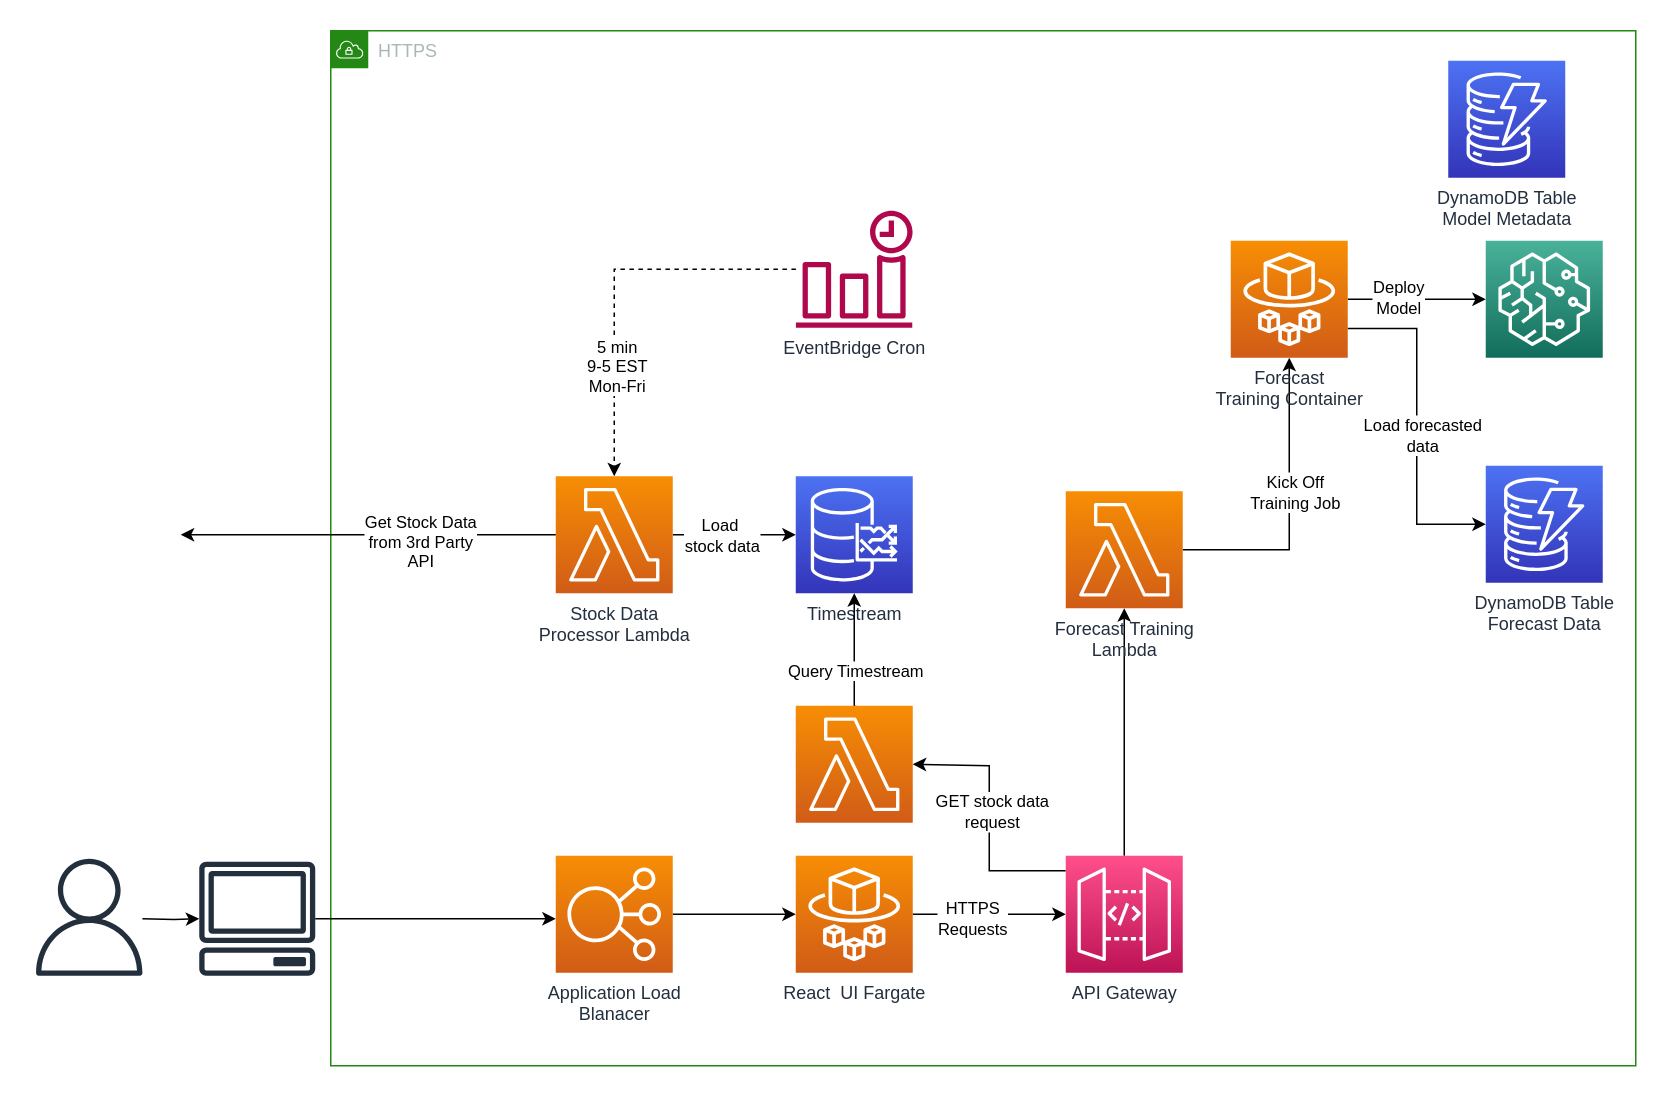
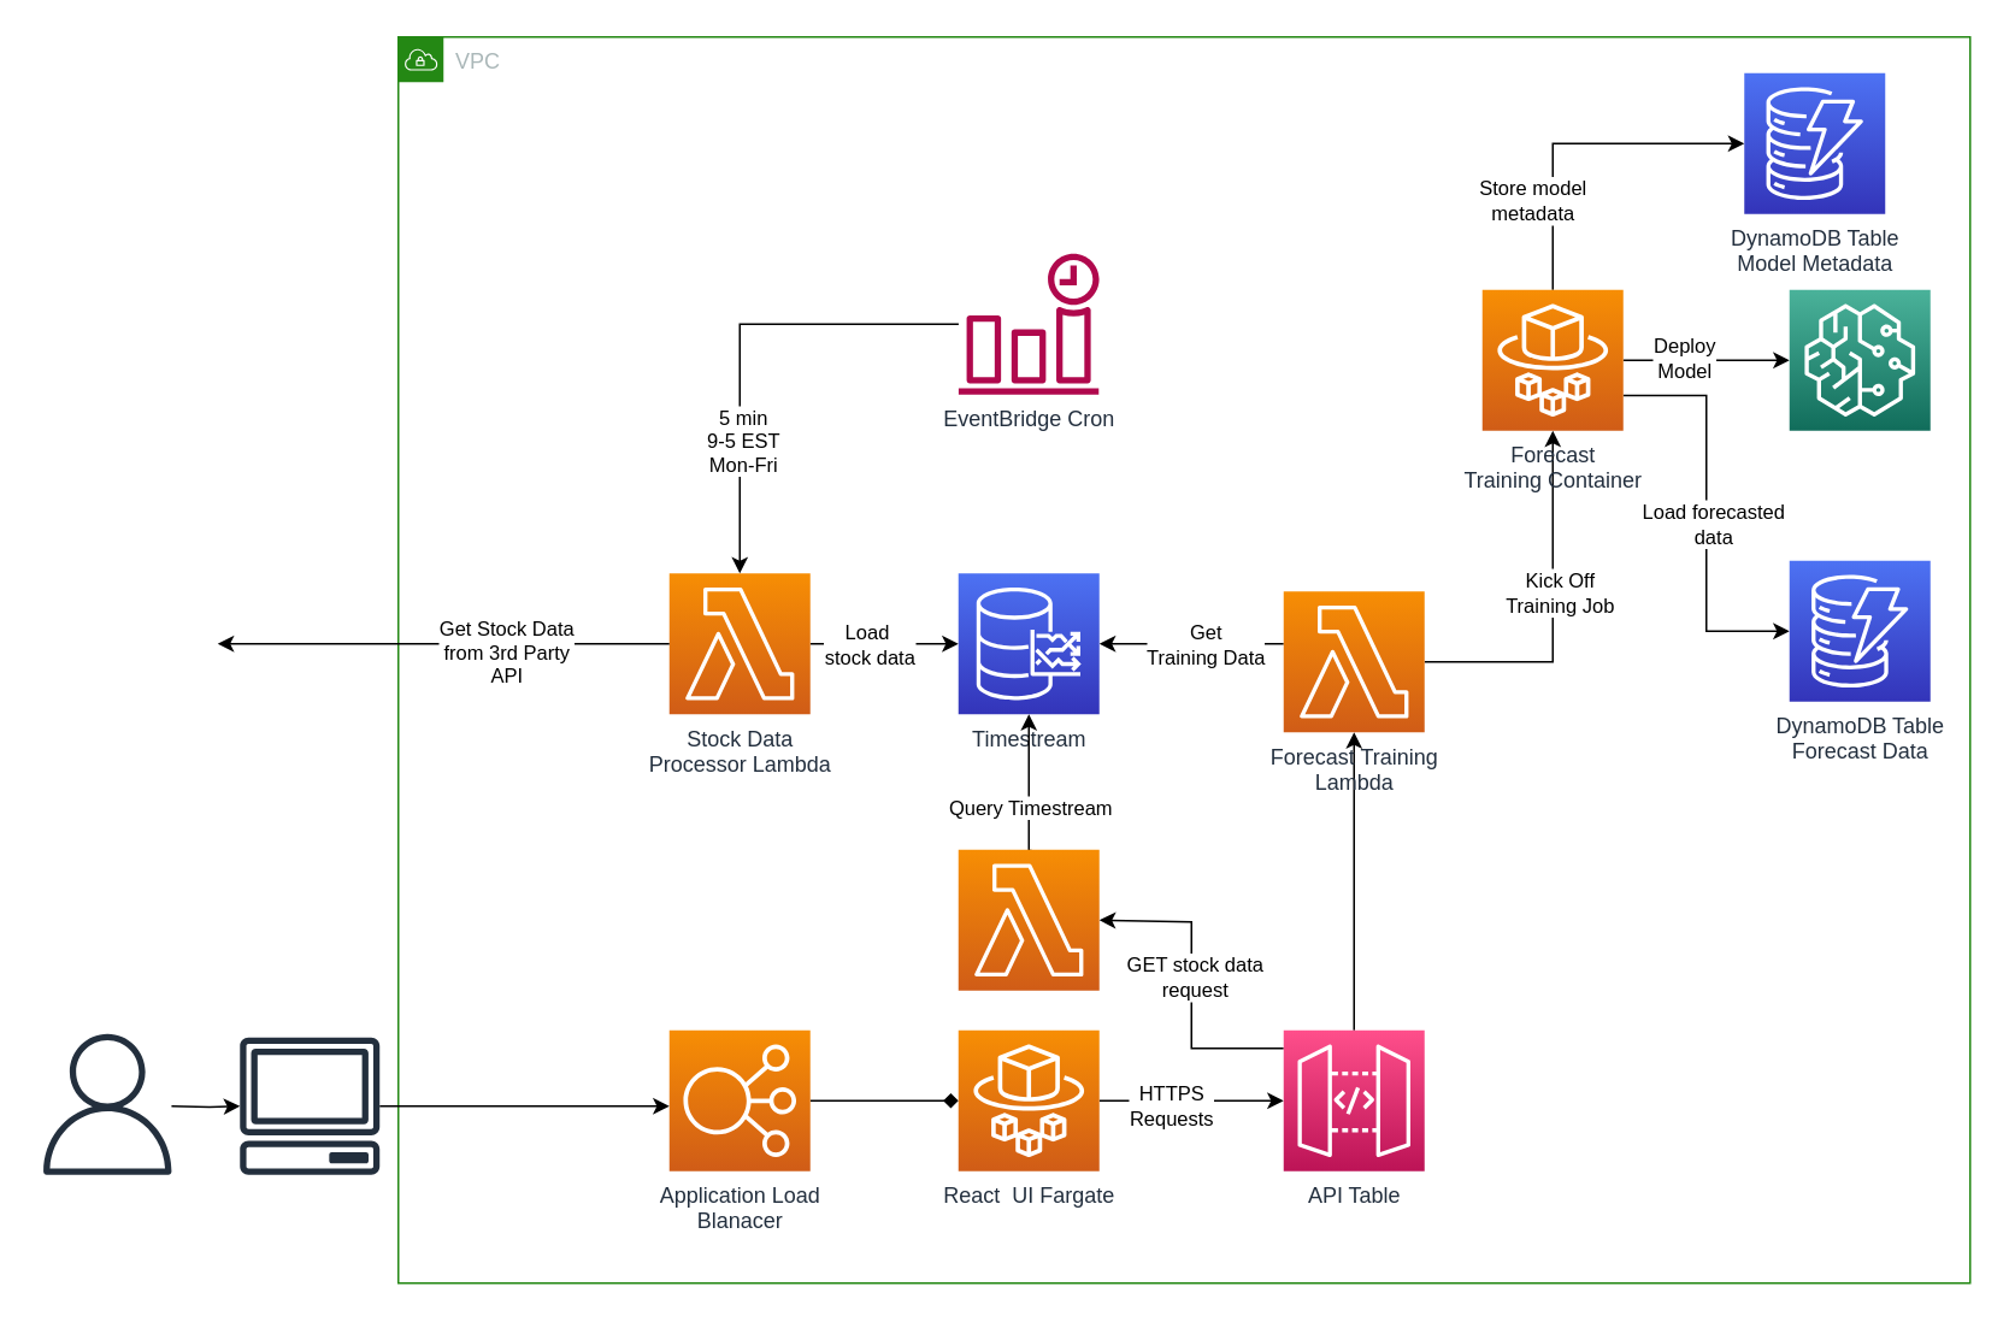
  <mxCell id="0" />
  <mxCell id="1" parent="0" />
- <mxCell id="2" value="HTTPS" style="points=[[0,0],[0.25,0],[0.5,0],[0.75,0],[1,0],[1,0.25],[1,0.5],[1,0.75],[1,1],[0.75,1],[0.5,1],[0.25,1],[0,1],[0,0.75],[0,0.5],[0,0.25]];outlineConnect=0;gradientColor=none;html=1;whiteSpace=wrap;fontSize=12;fontStyle=0;container=1;pointerEvents=0;collapsible=0;recursiveResize=0;shape=mxgraph.aws4.group;grIcon=mxgraph.aws4.group_vpc;strokeColor=#248814;fillColor=none;verticalAlign=top;align=left;spacingLeft=30;fontColor=#AAB7B8;dashed=0;" vertex="1" parent="1"><mxGeometry x="220" y="20" width="870" height="690" as="geometry" /></mxCell>
+ <mxCell id="2" value="VPC" style="points=[[0,0],[0.25,0],[0.5,0],[0.75,0],[1,0],[1,0.25],[1,0.5],[1,0.75],[1,1],[0.75,1],[0.5,1],[0.25,1],[0,1],[0,0.75],[0,0.5],[0,0.25]];outlineConnect=0;gradientColor=none;html=1;whiteSpace=wrap;fontSize=12;fontStyle=0;container=1;pointerEvents=0;collapsible=0;recursiveResize=0;shape=mxgraph.aws4.group;grIcon=mxgraph.aws4.group_vpc;strokeColor=#248814;fillColor=none;verticalAlign=top;align=left;spacingLeft=30;fontColor=#AAB7B8;dashed=0;" vertex="1" parent="1"><mxGeometry x="220" y="20" width="870" height="690" as="geometry" /></mxCell>
  <mxCell id="3" style="edgeStyle=orthogonalEdgeStyle;rounded=0;orthogonalLoop=1;jettySize=auto;html=1;entryX=0;entryY=0.5;entryDx=0;entryDy=0;entryPerimeter=0;" edge="1" parent="2" source="5" target="9"><mxGeometry relative="1" as="geometry" /></mxCell>
  <mxCell id="4" value="HTTPS&lt;br&gt;Requests" style="edgeLabel;html=1;align=center;verticalAlign=middle;resizable=0;points=[];" vertex="1" connectable="0" parent="3"><mxGeometry x="-0.235" y="-2" relative="1" as="geometry"><mxPoint as="offset" /></mxGeometry></mxCell>
  <mxCell id="5" value="React&amp;nbsp; UI Fargate" style="sketch=0;points=[[0,0,0],[0.25,0,0],[0.5,0,0],[0.75,0,0],[1,0,0],[0,1,0],[0.25,1,0],[0.5,1,0],[0.75,1,0],[1,1,0],[0,0.25,0],[0,0.5,0],[0,0.75,0],[1,0.25,0],[1,0.5,0],[1,0.75,0]];outlineConnect=0;fontColor=#232F3E;gradientColor=#F78E04;gradientDirection=north;fillColor=#D05C17;strokeColor=#ffffff;dashed=0;verticalLabelPosition=bottom;verticalAlign=top;align=center;html=1;fontSize=12;fontStyle=0;aspect=fixed;shape=mxgraph.aws4.resourceIcon;resIcon=mxgraph.aws4.fargate;" vertex="1" parent="2"><mxGeometry x="310" y="550" width="78" height="78" as="geometry" /></mxCell>
  <mxCell id="6" style="edgeStyle=orthogonalEdgeStyle;rounded=0;orthogonalLoop=1;jettySize=auto;html=1;" edge="1" parent="2" source="9" target="14"><mxGeometry relative="1" as="geometry" /></mxCell>
  <mxCell id="7" style="edgeStyle=orthogonalEdgeStyle;rounded=0;orthogonalLoop=1;jettySize=auto;html=1;entryX=1;entryY=0.5;entryDx=0;entryDy=0;entryPerimeter=0;" edge="1" parent="2" source="9" target="35"><mxGeometry relative="1" as="geometry"><Array as="points"><mxPoint x="439" y="560" /><mxPoint x="439" y="490" /></Array></mxGeometry></mxCell>
  <mxCell id="8" value="GET stock data&lt;br&gt;request" style="edgeLabel;html=1;align=center;verticalAlign=middle;resizable=0;points=[];" vertex="1" connectable="0" parent="7"><mxGeometry x="0.171" y="1" relative="1" as="geometry"><mxPoint x="2" y="10" as="offset" /></mxGeometry></mxCell>
- <mxCell id="9" value="API Gateway" style="sketch=0;points=[[0,0,0],[0.25,0,0],[0.5,0,0],[0.75,0,0],[1,0,0],[0,1,0],[0.25,1,0],[0.5,1,0],[0.75,1,0],[1,1,0],[0,0.25,0],[0,0.5,0],[0,0.75,0],[1,0.25,0],[1,0.5,0],[1,0.75,0]];outlineConnect=0;fontColor=#232F3E;gradientColor=#FF4F8B;gradientDirection=north;fillColor=#BC1356;strokeColor=#ffffff;dashed=0;verticalLabelPosition=bottom;verticalAlign=top;align=center;html=1;fontSize=12;fontStyle=0;aspect=fixed;shape=mxgraph.aws4.resourceIcon;resIcon=mxgraph.aws4.api_gateway;" vertex="1" parent="2"><mxGeometry x="490" y="550" width="78" height="78" as="geometry" /></mxCell>
+ <mxCell id="9" value="API Table" style="sketch=0;points=[[0,0,0],[0.25,0,0],[0.5,0,0],[0.75,0,0],[1,0,0],[0,1,0],[0.25,1,0],[0.5,1,0],[0.75,1,0],[1,1,0],[0,0.25,0],[0,0.5,0],[0,0.75,0],[1,0.25,0],[1,0.5,0],[1,0.75,0]];outlineConnect=0;fontColor=#232F3E;gradientColor=#FF4F8B;gradientDirection=north;fillColor=#BC1356;strokeColor=#ffffff;dashed=0;verticalLabelPosition=bottom;verticalAlign=top;align=center;html=1;fontSize=12;fontStyle=0;aspect=fixed;shape=mxgraph.aws4.resourceIcon;resIcon=mxgraph.aws4.api_gateway;" vertex="1" parent="2"><mxGeometry x="490" y="550" width="78" height="78" as="geometry" /></mxCell>
  <mxCell id="10" style="edgeStyle=orthogonalEdgeStyle;rounded=0;orthogonalLoop=1;jettySize=auto;html=1;entryX=0.5;entryY=1;entryDx=0;entryDy=0;entryPerimeter=0;" edge="1" parent="2" source="14" target="30"><mxGeometry relative="1" as="geometry"><mxPoint x="639" y="270" as="targetPoint" /></mxGeometry></mxCell>
  <mxCell id="11" value="Kick Off&lt;br&gt;Training Job" style="edgeLabel;html=1;align=center;verticalAlign=middle;resizable=0;points=[];" vertex="1" connectable="0" parent="10"><mxGeometry x="-0.437" y="-4" relative="1" as="geometry"><mxPoint x="18" y="-43" as="offset" /></mxGeometry></mxCell>
+ <mxCell id="12" style="edgeStyle=orthogonalEdgeStyle;rounded=0;orthogonalLoop=1;jettySize=auto;html=1;entryX=1;entryY=0.5;entryDx=0;entryDy=0;entryPerimeter=0;" edge="1" parent="2" source="14" target="17"><mxGeometry relative="1" as="geometry"><Array as="points"><mxPoint x="450" y="336" /><mxPoint x="450" y="336" /></Array></mxGeometry></mxCell>
+ <mxCell id="13" value="Get&lt;br&gt;Training Data" style="edgeLabel;html=1;align=center;verticalAlign=middle;resizable=0;points=[];" vertex="1" connectable="0" parent="12"><mxGeometry x="-0.239" y="1" relative="1" as="geometry"><mxPoint x="-5" y="-1" as="offset" /></mxGeometry></mxCell>
  <mxCell id="14" value="Forecast Training&lt;br&gt;Lambda" style="sketch=0;points=[[0,0,0],[0.25,0,0],[0.5,0,0],[0.75,0,0],[1,0,0],[0,1,0],[0.25,1,0],[0.5,1,0],[0.75,1,0],[1,1,0],[0,0.25,0],[0,0.5,0],[0,0.75,0],[1,0.25,0],[1,0.5,0],[1,0.75,0]];outlineConnect=0;fontColor=#232F3E;gradientColor=#F78E04;gradientDirection=north;fillColor=#D05C17;strokeColor=#ffffff;dashed=0;verticalLabelPosition=bottom;verticalAlign=top;align=center;html=1;fontSize=12;fontStyle=0;aspect=fixed;shape=mxgraph.aws4.resourceIcon;resIcon=mxgraph.aws4.lambda;" vertex="1" parent="2"><mxGeometry x="490" y="307" width="78" height="78" as="geometry" /></mxCell>
- <mxCell id="15" style="edgeStyle=orthogonalEdgeStyle;rounded=0;orthogonalLoop=1;jettySize=auto;html=1;entryX=0;entryY=0.5;entryDx=0;entryDy=0;entryPerimeter=0;" edge="1" parent="2" source="16" target="5"><mxGeometry relative="1" as="geometry" /></mxCell>
+ <mxCell id="15" style="edgeStyle=orthogonalEdgeStyle;rounded=0;orthogonalLoop=1;jettySize=auto;html=1;entryX=0;entryY=0.5;entryDx=0;entryDy=0;entryPerimeter=0;endArrow=diamond;" edge="1" parent="2" source="16" target="5"><mxGeometry relative="1" as="geometry" /></mxCell>
  <mxCell id="16" value="Application Load&lt;br&gt;Blanacer" style="sketch=0;points=[[0,0,0],[0.25,0,0],[0.5,0,0],[0.75,0,0],[1,0,0],[0,1,0],[0.25,1,0],[0.5,1,0],[0.75,1,0],[1,1,0],[0,0.25,0],[0,0.5,0],[0,0.75,0],[1,0.25,0],[1,0.5,0],[1,0.75,0]];outlineConnect=0;fontColor=#232F3E;gradientColor=#F78E04;gradientDirection=north;fillColor=#D05C17;strokeColor=#ffffff;dashed=0;verticalLabelPosition=bottom;verticalAlign=top;align=center;html=1;fontSize=12;fontStyle=0;aspect=fixed;shape=mxgraph.aws4.resourceIcon;resIcon=mxgraph.aws4.elastic_load_balancing;" vertex="1" parent="2"><mxGeometry x="150" y="550" width="78" height="78" as="geometry" /></mxCell>
  <mxCell id="17" value="Timestream" style="sketch=0;points=[[0,0,0],[0.25,0,0],[0.5,0,0],[0.75,0,0],[1,0,0],[0,1,0],[0.25,1,0],[0.5,1,0],[0.75,1,0],[1,1,0],[0,0.25,0],[0,0.5,0],[0,0.75,0],[1,0.25,0],[1,0.5,0],[1,0.75,0]];outlineConnect=0;fontColor=#232F3E;gradientColor=#4D72F3;gradientDirection=north;fillColor=#3334B9;strokeColor=#ffffff;dashed=0;verticalLabelPosition=bottom;verticalAlign=top;align=center;html=1;fontSize=12;fontStyle=0;aspect=fixed;shape=mxgraph.aws4.resourceIcon;resIcon=mxgraph.aws4.timestream;" vertex="1" parent="2"><mxGeometry x="310" y="297" width="78" height="78" as="geometry" /></mxCell>
  <mxCell id="18" style="edgeStyle=orthogonalEdgeStyle;rounded=0;orthogonalLoop=1;jettySize=auto;html=1;" edge="1" parent="2" source="20" target="17"><mxGeometry relative="1" as="geometry" /></mxCell>
  <mxCell id="19" value="Load&amp;nbsp; &lt;br&gt;stock data" style="edgeLabel;html=1;align=center;verticalAlign=middle;resizable=0;points=[];" vertex="1" connectable="0" parent="18"><mxGeometry x="0.253" y="-1" relative="1" as="geometry"><mxPoint x="-19" y="-1" as="offset" /></mxGeometry></mxCell>
  <mxCell id="20" value="Stock Data&lt;br&gt;Processor Lambda" style="sketch=0;points=[[0,0,0],[0.25,0,0],[0.5,0,0],[0.75,0,0],[1,0,0],[0,1,0],[0.25,1,0],[0.5,1,0],[0.75,1,0],[1,1,0],[0,0.25,0],[0,0.5,0],[0,0.75,0],[1,0.25,0],[1,0.5,0],[1,0.75,0]];outlineConnect=0;fontColor=#232F3E;gradientColor=#F78E04;gradientDirection=north;fillColor=#D05C17;strokeColor=#ffffff;dashed=0;verticalLabelPosition=bottom;verticalAlign=top;align=center;html=1;fontSize=12;fontStyle=0;aspect=fixed;shape=mxgraph.aws4.resourceIcon;resIcon=mxgraph.aws4.lambda;" vertex="1" parent="2"><mxGeometry x="150" y="297" width="78" height="78" as="geometry" /></mxCell>
- <mxCell id="21" style="edgeStyle=orthogonalEdgeStyle;rounded=0;orthogonalLoop=1;jettySize=auto;html=1;entryX=0.5;entryY=0;entryDx=0;entryDy=0;entryPerimeter=0;dashed=1;" edge="1" parent="2" source="23" target="20"><mxGeometry relative="1" as="geometry" /></mxCell>
+ <mxCell id="21" style="edgeStyle=orthogonalEdgeStyle;rounded=0;orthogonalLoop=1;jettySize=auto;html=1;entryX=0.5;entryY=0;entryDx=0;entryDy=0;entryPerimeter=0;" edge="1" parent="2" source="23" target="20"><mxGeometry relative="1" as="geometry" /></mxCell>
  <mxCell id="22" value="5 min&lt;br&gt;9-5 EST&lt;br&gt;Mon-Fri" style="edgeLabel;html=1;align=center;verticalAlign=middle;resizable=0;points=[];" vertex="1" connectable="0" parent="21"><mxGeometry x="0.075" y="4" relative="1" as="geometry"><mxPoint x="-3" y="47" as="offset" /></mxGeometry></mxCell>
  <mxCell id="23" value="EventBridge Cron" style="sketch=0;outlineConnect=0;fontColor=#232F3E;gradientColor=none;fillColor=#B0084D;strokeColor=none;dashed=0;verticalLabelPosition=bottom;verticalAlign=top;align=center;html=1;fontSize=12;fontStyle=0;aspect=fixed;pointerEvents=1;shape=mxgraph.aws4.event_time_based;" vertex="1" parent="2"><mxGeometry x="310" y="120" width="78" height="78" as="geometry" /></mxCell>
  <mxCell id="24" style="edgeStyle=orthogonalEdgeStyle;rounded=0;orthogonalLoop=1;jettySize=auto;html=1;entryX=0;entryY=0.5;entryDx=0;entryDy=0;entryPerimeter=0;" edge="1" parent="2" source="30" target="31"><mxGeometry relative="1" as="geometry" /></mxCell>
  <mxCell id="25" value="Deploy&lt;br&gt;Model" style="edgeLabel;html=1;align=center;verticalAlign=middle;resizable=0;points=[];" vertex="1" connectable="0" parent="24"><mxGeometry x="-0.283" y="2" relative="1" as="geometry"><mxPoint as="offset" /></mxGeometry></mxCell>
+ <mxCell id="26" style="edgeStyle=orthogonalEdgeStyle;rounded=0;orthogonalLoop=1;jettySize=auto;html=1;entryX=0;entryY=0.5;entryDx=0;entryDy=0;entryPerimeter=0;" edge="1" parent="2" source="30" target="36"><mxGeometry relative="1" as="geometry"><Array as="points"><mxPoint x="639" y="59" /></Array></mxGeometry></mxCell>
+ <mxCell id="27" value="Store model&lt;br&gt;metadata" style="edgeLabel;html=1;align=center;verticalAlign=middle;resizable=0;points=[];" vertex="1" connectable="0" parent="26"><mxGeometry x="-0.009" relative="1" as="geometry"><mxPoint x="-24" y="31" as="offset" /></mxGeometry></mxCell>
  <mxCell id="28" style="edgeStyle=orthogonalEdgeStyle;rounded=0;orthogonalLoop=1;jettySize=auto;html=1;exitX=1;exitY=0.75;exitDx=0;exitDy=0;exitPerimeter=0;entryX=0;entryY=0.5;entryDx=0;entryDy=0;entryPerimeter=0;" edge="1" parent="2" source="30" target="32"><mxGeometry relative="1" as="geometry" /></mxCell>
  <mxCell id="29" value="Load forecasted &lt;br&gt;data" style="edgeLabel;html=1;align=center;verticalAlign=middle;resizable=0;points=[];" vertex="1" connectable="0" parent="28"><mxGeometry x="-0.169" y="3" relative="1" as="geometry"><mxPoint y="25" as="offset" /></mxGeometry></mxCell>
  <mxCell id="30" value="Forecast&lt;br&gt;Training Container" style="sketch=0;points=[[0,0,0],[0.25,0,0],[0.5,0,0],[0.75,0,0],[1,0,0],[0,1,0],[0.25,1,0],[0.5,1,0],[0.75,1,0],[1,1,0],[0,0.25,0],[0,0.5,0],[0,0.75,0],[1,0.25,0],[1,0.5,0],[1,0.75,0]];outlineConnect=0;fontColor=#232F3E;gradientColor=#F78E04;gradientDirection=north;fillColor=#D05C17;strokeColor=#ffffff;dashed=0;verticalLabelPosition=bottom;verticalAlign=top;align=center;html=1;fontSize=12;fontStyle=0;aspect=fixed;shape=mxgraph.aws4.resourceIcon;resIcon=mxgraph.aws4.fargate;" vertex="1" parent="2"><mxGeometry x="600" y="140" width="78" height="78" as="geometry" /></mxCell>
  <mxCell id="31" value="" style="sketch=0;points=[[0,0,0],[0.25,0,0],[0.5,0,0],[0.75,0,0],[1,0,0],[0,1,0],[0.25,1,0],[0.5,1,0],[0.75,1,0],[1,1,0],[0,0.25,0],[0,0.5,0],[0,0.75,0],[1,0.25,0],[1,0.5,0],[1,0.75,0]];outlineConnect=0;fontColor=#232F3E;gradientColor=#4AB29A;gradientDirection=north;fillColor=#116D5B;strokeColor=#ffffff;dashed=0;verticalLabelPosition=bottom;verticalAlign=top;align=center;html=1;fontSize=12;fontStyle=0;aspect=fixed;shape=mxgraph.aws4.resourceIcon;resIcon=mxgraph.aws4.sagemaker;" vertex="1" parent="2"><mxGeometry x="770" y="140" width="78" height="78" as="geometry" /></mxCell>
  <mxCell id="32" value="DynamoDB Table&lt;br&gt;Forecast Data" style="sketch=0;points=[[0,0,0],[0.25,0,0],[0.5,0,0],[0.75,0,0],[1,0,0],[0,1,0],[0.25,1,0],[0.5,1,0],[0.75,1,0],[1,1,0],[0,0.25,0],[0,0.5,0],[0,0.75,0],[1,0.25,0],[1,0.5,0],[1,0.75,0]];outlineConnect=0;fontColor=#232F3E;gradientColor=#4D72F3;gradientDirection=north;fillColor=#3334B9;strokeColor=#ffffff;dashed=0;verticalLabelPosition=bottom;verticalAlign=top;align=center;html=1;fontSize=12;fontStyle=0;aspect=fixed;shape=mxgraph.aws4.resourceIcon;resIcon=mxgraph.aws4.dynamodb;" vertex="1" parent="2"><mxGeometry x="770" y="290" width="78" height="78" as="geometry" /></mxCell>
  <mxCell id="33" style="edgeStyle=orthogonalEdgeStyle;rounded=0;orthogonalLoop=1;jettySize=auto;html=1;entryX=0.5;entryY=1;entryDx=0;entryDy=0;entryPerimeter=0;exitX=0.513;exitY=0;exitDx=0;exitDy=0;exitPerimeter=0;" edge="1" parent="2" source="35" target="17"><mxGeometry relative="1" as="geometry"><Array as="points"><mxPoint x="349" y="460" /></Array></mxGeometry></mxCell>
  <mxCell id="34" value="Query Timestream" style="edgeLabel;html=1;align=center;verticalAlign=middle;resizable=0;points=[];" vertex="1" connectable="0" parent="33"><mxGeometry x="-0.279" y="3" relative="1" as="geometry"><mxPoint x="3" y="-10" as="offset" /></mxGeometry></mxCell>
  <mxCell id="35" value="" style="sketch=0;points=[[0,0,0],[0.25,0,0],[0.5,0,0],[0.75,0,0],[1,0,0],[0,1,0],[0.25,1,0],[0.5,1,0],[0.75,1,0],[1,1,0],[0,0.25,0],[0,0.5,0],[0,0.75,0],[1,0.25,0],[1,0.5,0],[1,0.75,0]];outlineConnect=0;fontColor=#232F3E;gradientColor=#F78E04;gradientDirection=north;fillColor=#D05C17;strokeColor=#ffffff;dashed=0;verticalLabelPosition=bottom;verticalAlign=top;align=center;html=1;fontSize=12;fontStyle=0;aspect=fixed;shape=mxgraph.aws4.resourceIcon;resIcon=mxgraph.aws4.lambda;" vertex="1" parent="2"><mxGeometry x="310" y="450" width="78" height="78" as="geometry" /></mxCell>
  <mxCell id="36" value="DynamoDB Table&lt;br&gt;Model Metadata" style="sketch=0;points=[[0,0,0],[0.25,0,0],[0.5,0,0],[0.75,0,0],[1,0,0],[0,1,0],[0.25,1,0],[0.5,1,0],[0.75,1,0],[1,1,0],[0,0.25,0],[0,0.5,0],[0,0.75,0],[1,0.25,0],[1,0.5,0],[1,0.75,0]];outlineConnect=0;fontColor=#232F3E;gradientColor=#4D72F3;gradientDirection=north;fillColor=#3334B9;strokeColor=#ffffff;dashed=0;verticalLabelPosition=bottom;verticalAlign=top;align=center;html=1;fontSize=12;fontStyle=0;aspect=fixed;shape=mxgraph.aws4.resourceIcon;resIcon=mxgraph.aws4.dynamodb;" vertex="1" parent="2"><mxGeometry x="745" y="20" width="78" height="78" as="geometry" /></mxCell>
  <mxCell id="37" value="" style="edgeStyle=orthogonalEdgeStyle;rounded=0;orthogonalLoop=1;jettySize=auto;html=1;" edge="1" parent="1" target="40"><mxGeometry relative="1" as="geometry"><mxPoint x="94.455" y="612" as="sourcePoint" /></mxGeometry></mxCell>
  <mxCell id="38" value="" style="sketch=0;outlineConnect=0;fontColor=#232F3E;gradientColor=none;fillColor=#232F3D;strokeColor=none;dashed=0;verticalLabelPosition=bottom;verticalAlign=top;align=center;html=1;fontSize=12;fontStyle=0;aspect=fixed;pointerEvents=1;shape=mxgraph.aws4.user;" vertex="1" parent="1"><mxGeometry x="20" y="572" width="78" height="78" as="geometry" /></mxCell>
  <mxCell id="39" style="edgeStyle=orthogonalEdgeStyle;rounded=0;orthogonalLoop=1;jettySize=auto;html=1;" edge="1" parent="1" source="40" target="16"><mxGeometry relative="1" as="geometry"><Array as="points"><mxPoint x="330" y="612" /><mxPoint x="330" y="612" /></Array></mxGeometry></mxCell>
  <mxCell id="40" value="" style="sketch=0;outlineConnect=0;fontColor=#232F3E;gradientColor=none;fillColor=#232F3D;strokeColor=none;dashed=0;verticalLabelPosition=bottom;verticalAlign=top;align=center;html=1;fontSize=12;fontStyle=0;aspect=fixed;pointerEvents=1;shape=mxgraph.aws4.client;" vertex="1" parent="1"><mxGeometry x="132" y="574" width="78" height="76" as="geometry" /></mxCell>
  <mxCell id="41" style="edgeStyle=orthogonalEdgeStyle;rounded=0;orthogonalLoop=1;jettySize=auto;html=1;" edge="1" parent="1" source="20"><mxGeometry relative="1" as="geometry"><mxPoint x="120" y="356" as="targetPoint" /></mxGeometry></mxCell>
  <mxCell id="42" value="Get Stock Data&lt;br&gt;from 3rd Party&lt;br&gt;API" style="edgeLabel;html=1;align=center;verticalAlign=middle;resizable=0;points=[];" vertex="1" connectable="0" parent="41"><mxGeometry x="-0.271" y="-4" relative="1" as="geometry"><mxPoint y="8" as="offset" /></mxGeometry></mxCell>
